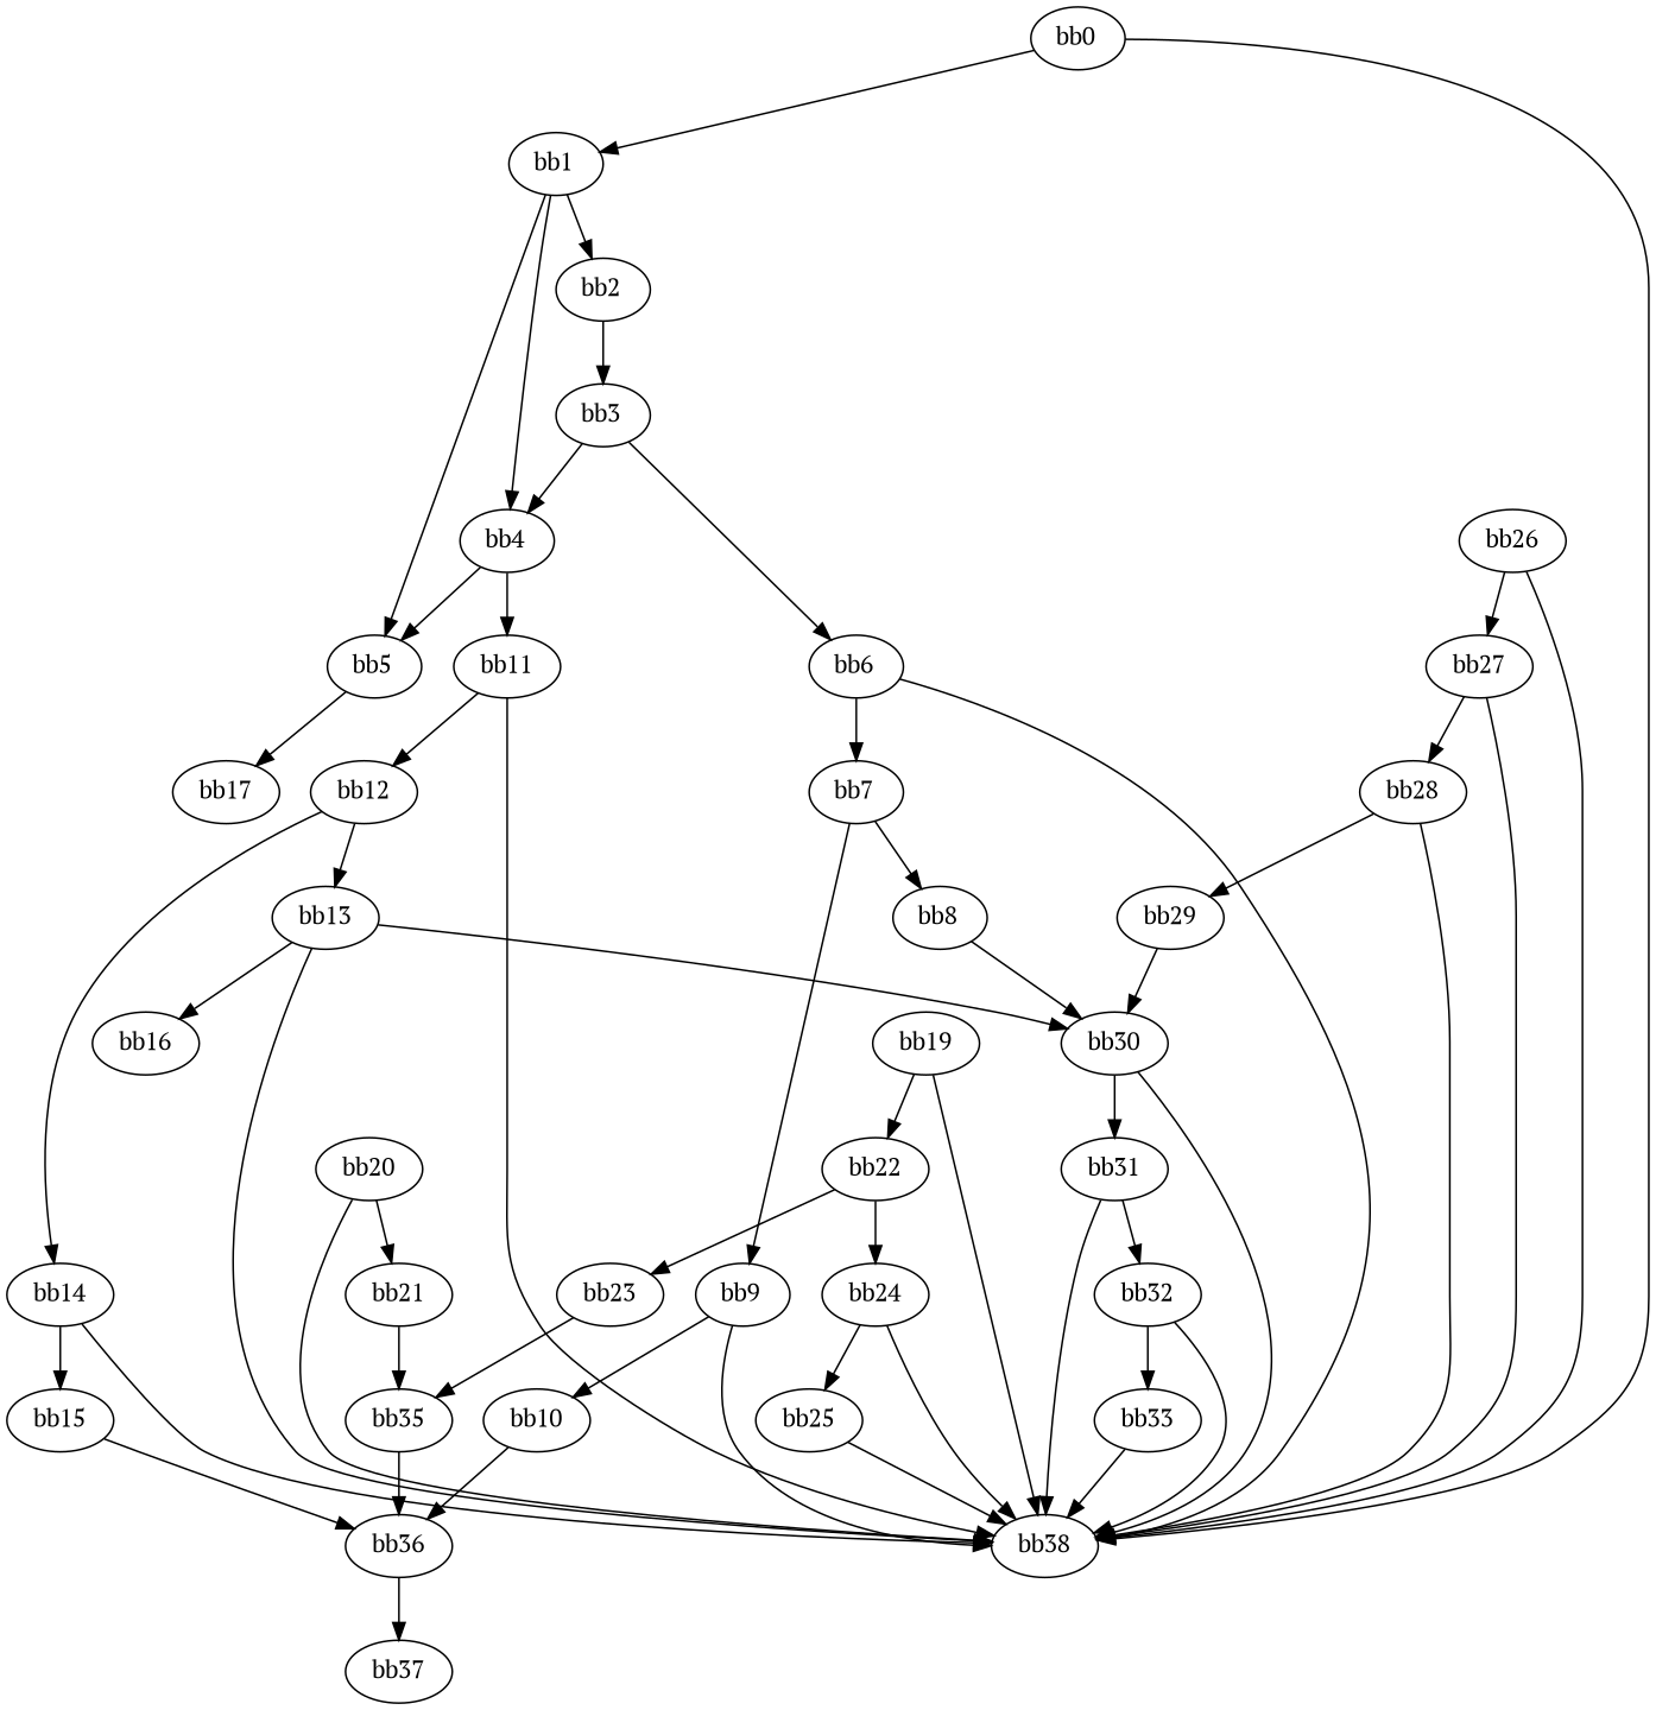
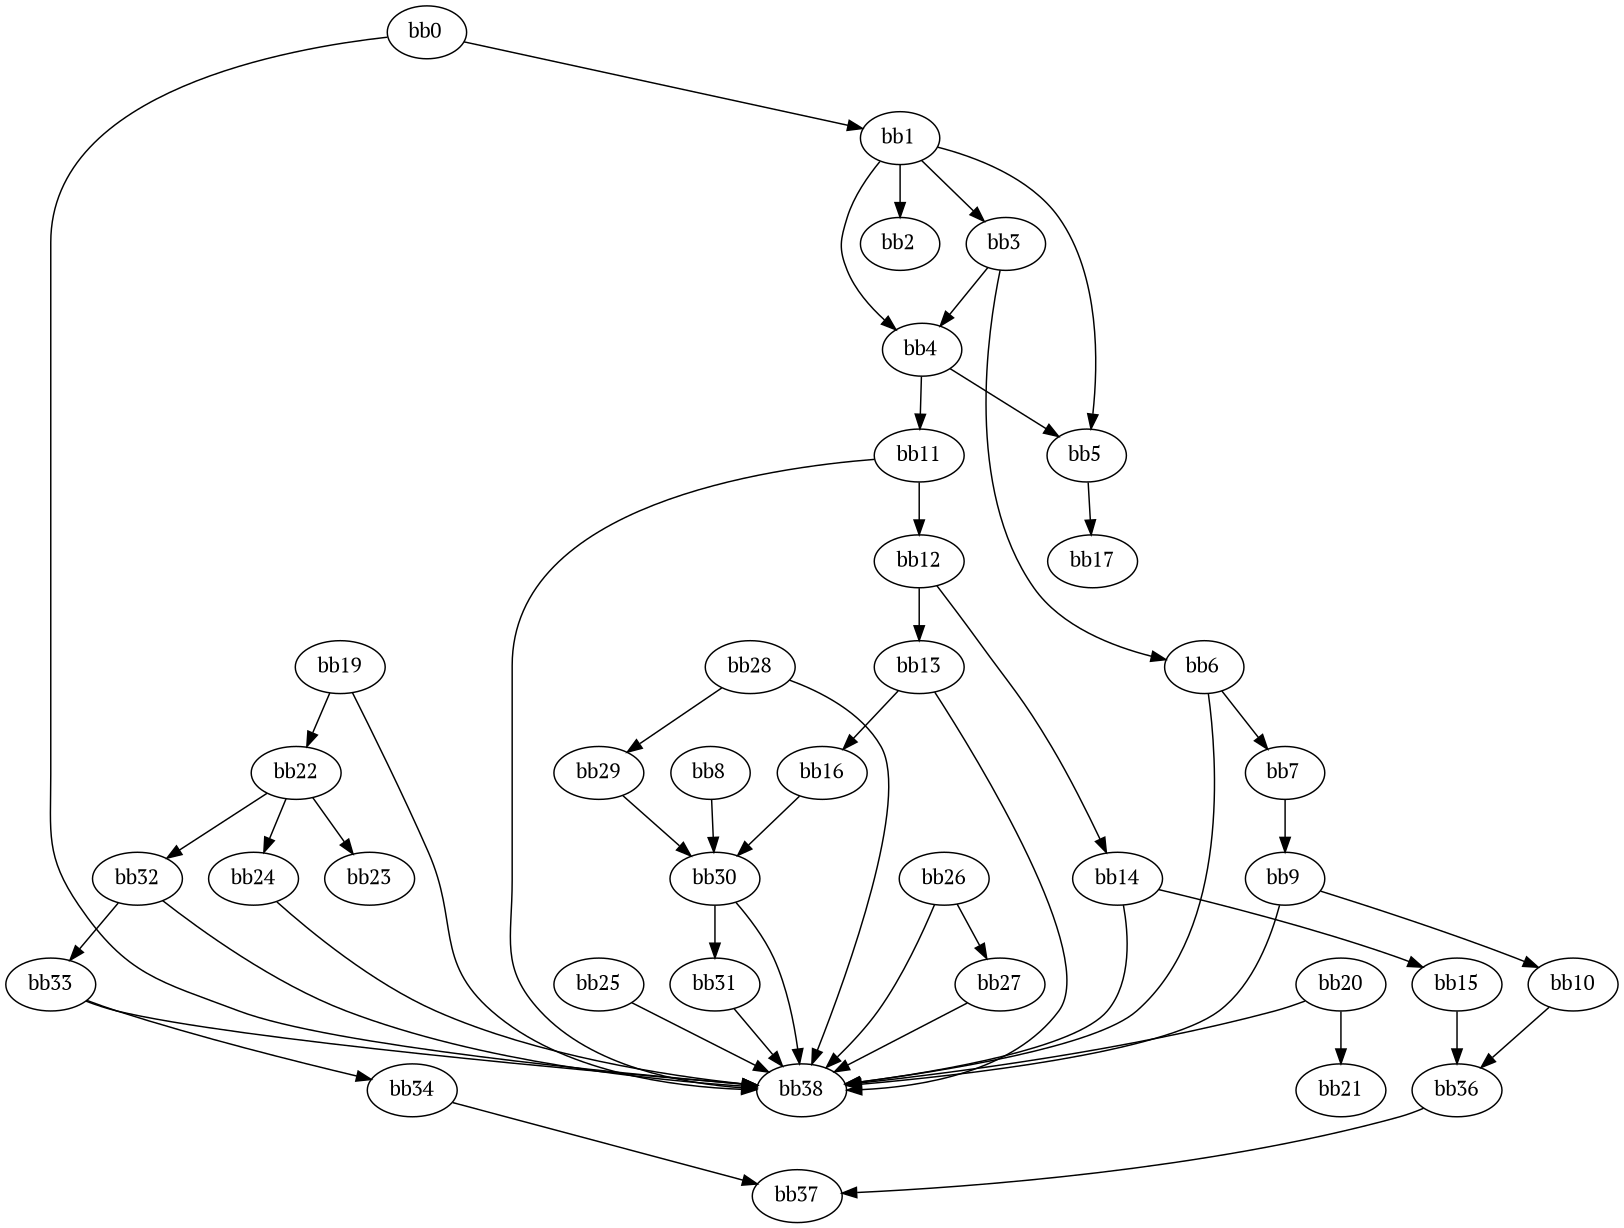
  digraph {
    fontname="PT Serif"
    node [fontname="PT Serif"]
    edge [fontname="PT Serif"]
    n1 [label="bb0\l"]
    n2 [label="bb1\l"]
    n3 [label="bb38\l"]
    n4 [label="bb2\l"]
    n5 [label="bb3\l"]
    n6 [label="bb4\l"]
    n7 [label="bb5\l"]
    n8 [label="bb6\l"]
    n9 [label="bb11\l"]
    n10 [label="bb17\l"]
    n11 [label="bb7\l"]
    n12 [label="bb12\l"]
    n13 [label="bb19\l"]
    n14 [label="bb22\l"]
    n15 [label="bb8\l"]
    n16 [label="bb9\l"]
    n17 [label="bb30\l"]
    n18 [label="bb10\l"]
    n19 [label="bb31\l"]
    n20 [label="bb36\l"]
    n21 [label="bb37\l"]
    n22 [label="bb13\l"]
    n23 [label="bb14\l"]
    n24 [label="bb16\l"]
    n25 [label="bb15\l"]
    n26 [label="bb20\l"]
    n27 [label="bb21\l"]
    n28 [label="bb23\l"]
    n29 [label="bb24\l"]
-   n30 [label="bb35\l"]
    n31 [label="bb25\l"]
    n32 [label="bb26\l"]
    n33 [label="bb27\l"]
    n34 [label="bb28\l"]
    n35 [label="bb29\l"]
    n36 [label="bb32\l"]
    n37 [label="bb33\l"]
+   n38 [label="bb34\l"]
    n1 -> n2
    n1 -> n3
    n2 -> n4
-   n4 -> n5
+   n2 -> n5
    n2 -> n6
    n2 -> n7
    n5 -> n6
    n5 -> n8
    n6 -> n7
    n6 -> n9
    n7 -> n10
    n8 -> n3
    n8 -> n11
    n9 -> n3
    n9 -> n12
-   n11 -> n15
    n11 -> n16
    n12 -> n22
    n12 -> n23
    n13 -> n3
    n13 -> n14
    n14 -> n28
    n14 -> n29
    n15 -> n17
    n16 -> n3
    n16 -> n18
    n17 -> n3
    n17 -> n19
    n18 -> n20
    n19 -> n3
-   n19 -> n36
+   n14 -> n36
    n20 -> n21
    n22 -> n3
    n22 -> n24
    n23 -> n3
    n23 -> n25
-   n22 -> n17
+   n24 -> n17
    n25 -> n20
    n26 -> n3
    n26 -> n27
-   n27 -> n30
-   n28 -> n30
    n29 -> n3
-   n29 -> n31
-   n30 -> n20
    n31 -> n3
    n32 -> n3
    n32 -> n33
    n33 -> n3
-   n33 -> n34
    n34 -> n3
    n34 -> n35
    n35 -> n17
    n36 -> n3
    n36 -> n37
    n37 -> n3
+   n37 -> n38
+   n38 -> n21
  }
